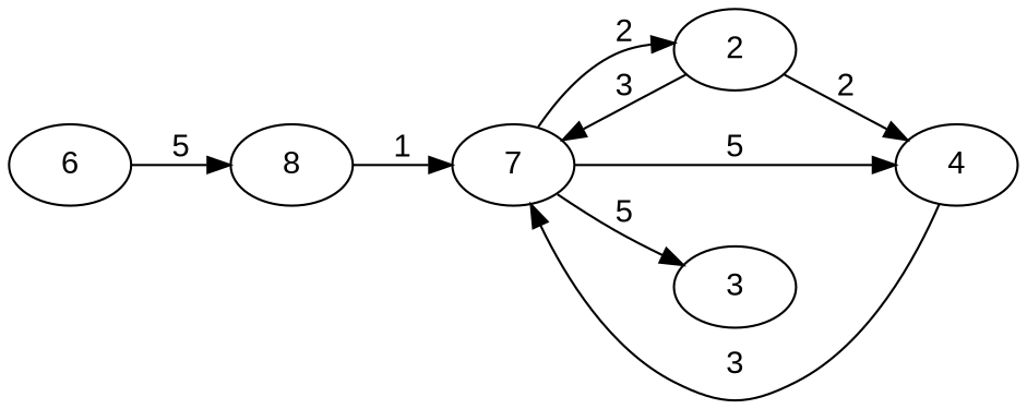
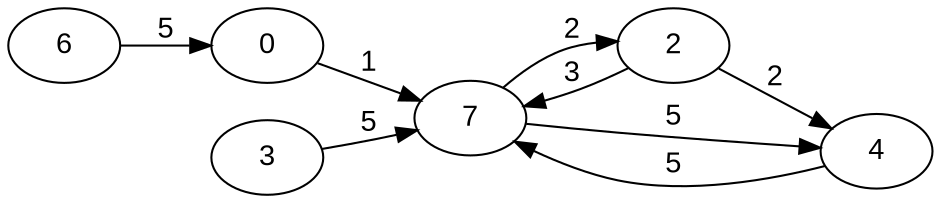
  digraph {
    fontname="Liberation Sans"
    rankdir=LR
    node [fontname="Liberation Sans"]
    edge [fontname="Liberation Sans"]
    n1 [label=7]
-   0 [label=8]
+   0
    2
    4
    6
    3
    n1 -> 2 [label=2]
    n1 -> 4 [label=5]
    0 -> n1 [label=1]
    2 -> n1 [label=3]
    2 -> 4 [label=2]
-   4 -> n1 [label=3]
+   4 -> n1 [label=5]
    6 -> 0 [label=5]
-   n1 -> 3 [label=5]
+   3 -> n1 [label=5]
  }
